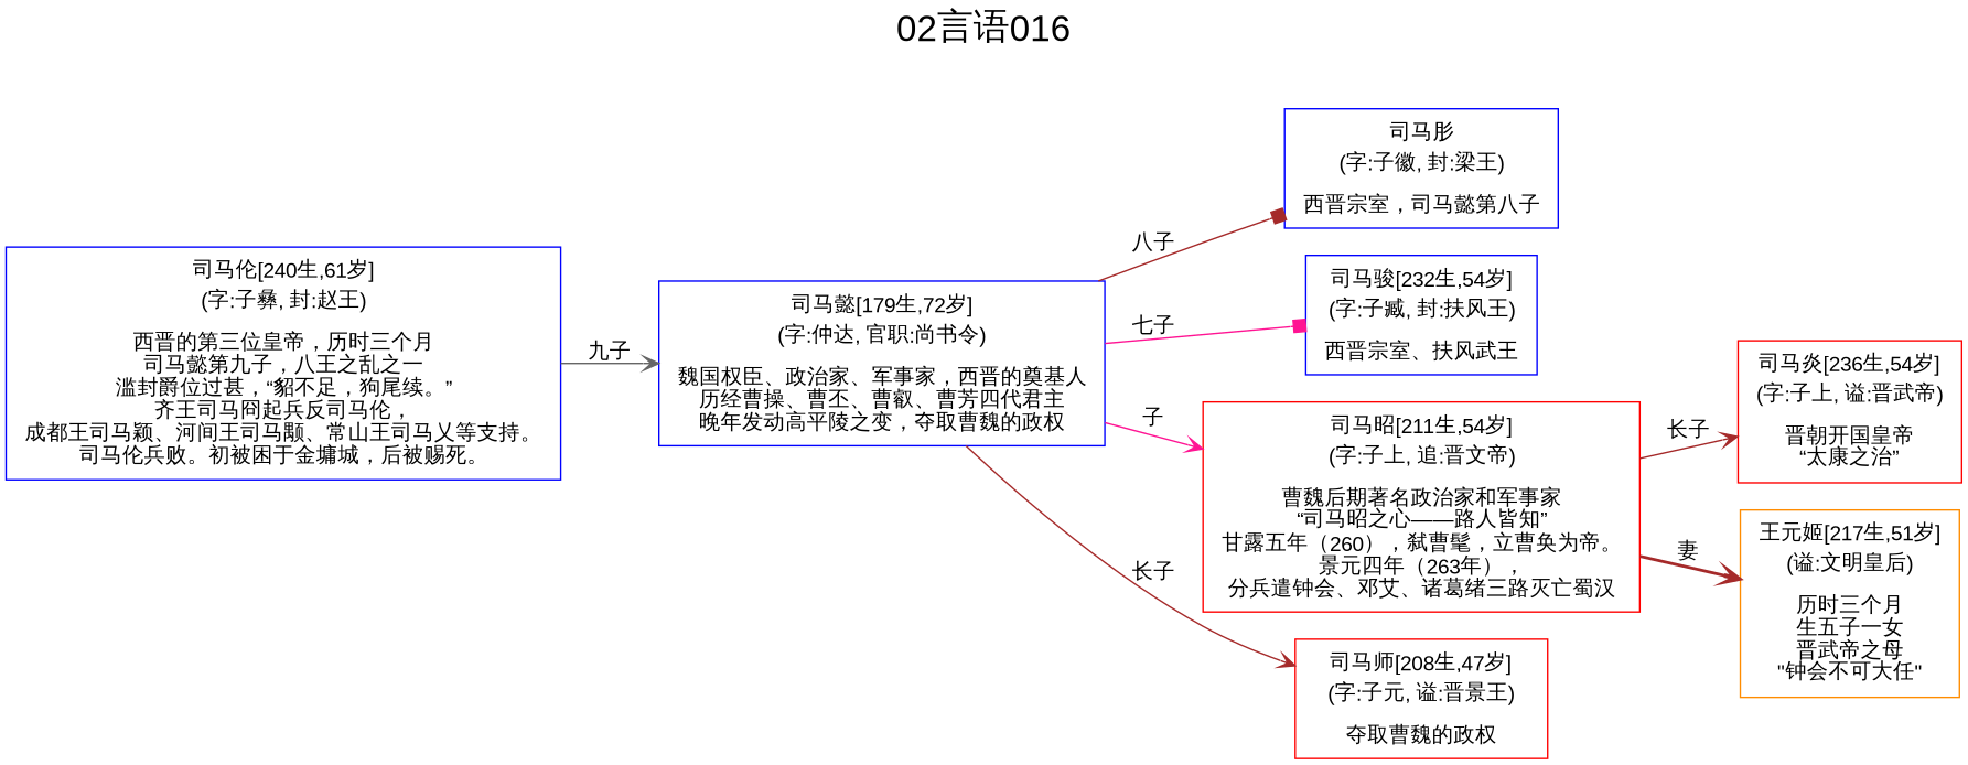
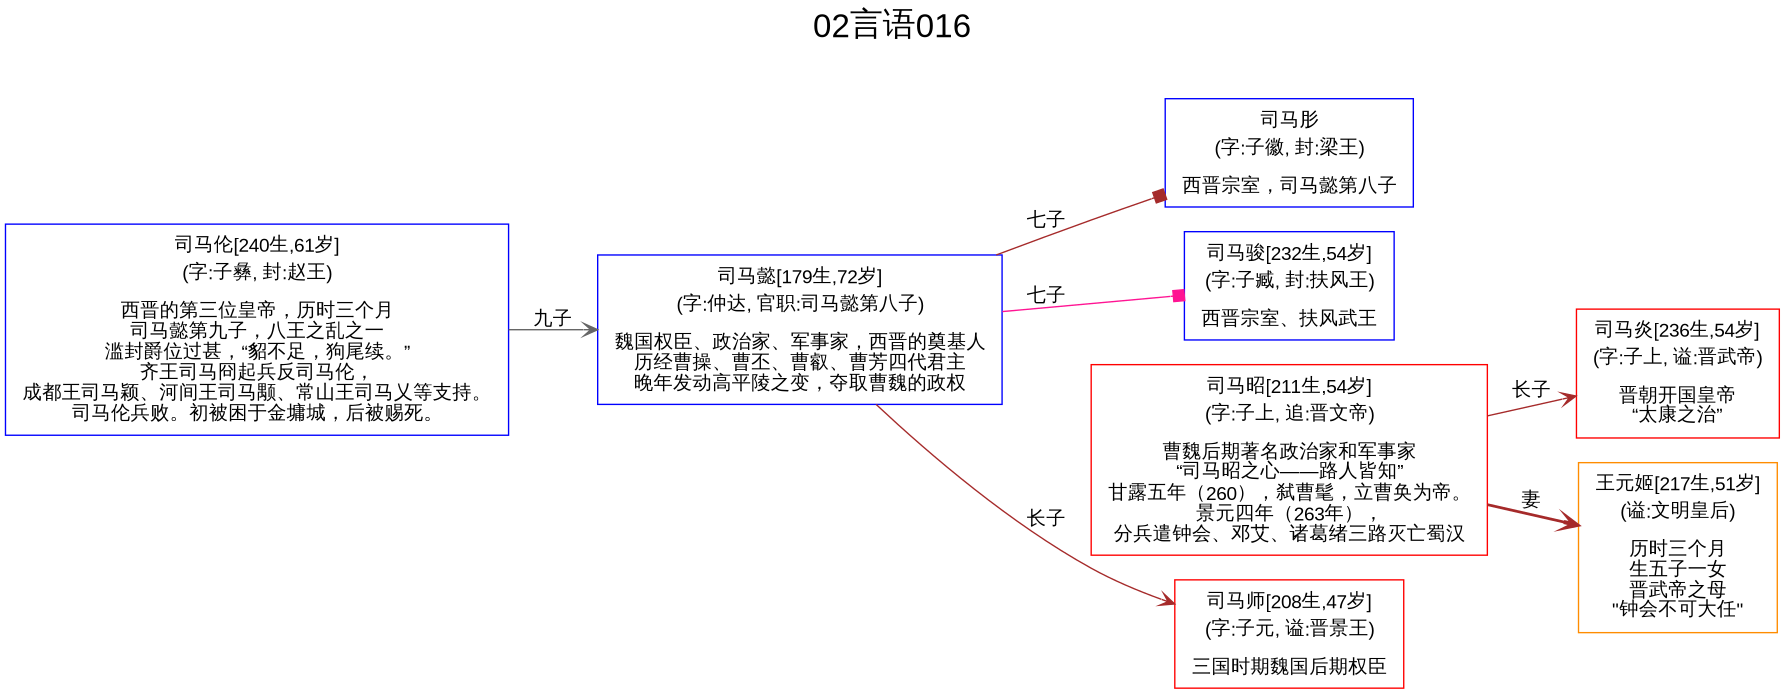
  digraph {
    color=lightgrey
    fontname="Liberation Sans"
    fontsize=24
    label="02言语016"
    labelloc=t
    rankdir=LR
    ranksep=0.5
    style=filled
    node [color=blue fontname="Liberation Sans" shape=box]
    edge [arrowhead=vee color=brown fontname="Liberation Sans" style=solid]
-   n1 [label=<<table border="0" cellborder="0"><tr><td>司马懿[179生,72岁]</td></tr><tr><td>(字:仲达, 官职:尚书令)</td></tr><tr><td></td></tr><tr><td>魏国权臣、政治家、军事家，西晋的奠基人<br/>历经曹操、曹丕、曹叡、曹芳四代君主<br/>晚年发动高平陵之变，夺取曹魏的政权<br/></td></tr></table>>]
+   n1 [label=<<table border="0" cellborder="0"><tr><td>司马懿[179生,72岁]</td></tr><tr><td>(字:仲达, 官职:司马懿第八子)</td></tr><tr><td></td></tr><tr><td>魏国权臣、政治家、军事家，西晋的奠基人<br/>历经曹操、曹丕、曹叡、曹芳四代君主<br/>晚年发动高平陵之变，夺取曹魏的政权<br/></td></tr></table>>]
    n2 [label=<<table border="0" cellborder="0"><tr><td>司马肜</td></tr><tr><td>(字:子徽, 封:梁王)</td></tr><tr><td></td></tr><tr><td>西晋宗室，司马懿第八子<br/></td></tr></table>>]
    n3 [label=<<table border="0" cellborder="0"><tr><td>司马骏[232生,54岁]</td></tr><tr><td>(字:子臧, 封:扶风王)</td></tr><tr><td></td></tr><tr><td>西晋宗室、扶风武王<br/></td></tr></table>>]
    n4 [color=red label=<<table border="0" cellborder="0"><tr><td>司马昭[211生,54岁]</td></tr><tr><td>(字:子上, 追:晋文帝)</td></tr><tr><td></td></tr><tr><td>曹魏后期著名政治家和军事家<br/>“司马昭之心——路人皆知”<br/>甘露五年（260），弑曹髦，立曹奂为帝。<br/>景元四年（263年），<br/>分兵遣钟会、邓艾、诸葛绪三路灭亡蜀汉<br/></td></tr></table>>]
-   n5 [color=red label=<<table border="0" cellborder="0"><tr><td>司马师[208生,47岁]</td></tr><tr><td>(字:子元, 谥:晋景王)</td></tr><tr><td></td></tr><tr><td>夺取曹魏的政权<br/></td></tr></table>>]
+   n5 [color=red label=<<table border="0" cellborder="0"><tr><td>司马师[208生,47岁]</td></tr><tr><td>(字:子元, 谥:晋景王)</td></tr><tr><td></td></tr><tr><td>三国时期魏国后期权臣<br/></td></tr></table>>]
    n6 [label=<<table border="0" cellborder="0"><tr><td>司马伦[240生,61岁]</td></tr><tr><td>(字:子彝, 封:赵王)</td></tr><tr><td></td></tr><tr><td>西晋的第三位皇帝，历时三个月<br/>司马懿第九子，八王之乱之一<br/>滥封爵位过甚，“貂不足，狗尾续。”<br/>齐王司马冏起兵反司马伦，<br/>成都王司马颖、河间王司马颙、常山王司马乂等支持。<br/>司马伦兵败。初被困于金墉城，后被赐死。<br/></td></tr></table>>]
    n7 [color=red label=<<table border="0" cellborder="0"><tr><td>司马炎[236生,54岁]</td></tr><tr><td>(字:子上, 谥:晋武帝)</td></tr><tr><td></td></tr><tr><td>晋朝开国皇帝<br/>“太康之治”<br/></td></tr></table>>]
    n8 [color=darkorange label=<<table border="0" cellborder="0"><tr><td>王元姬[217生,51岁]</td></tr><tr><td>(谥:文明皇后)</td></tr><tr><td></td></tr><tr><td>历时三个月<br/>生五子一女<br/>晋武帝之母<br/>"钟会不可大任"<br/></td></tr></table>>]
-   n1 -> n2 [arrowhead=box label="八子"]
+   n1 -> n2 [arrowhead=box label="七子"]
    n1 -> n3 [arrowhead=box color=deeppink label="七子"]
-   n1 -> n4 [color=deeppink label="子"]
    n1 -> n5 [label="长子"]
    n4 -> n7 [label="长子"]
    n4 -> n8 [label="妻" style=bold]
    n6 -> n1 [color=gray40 label="九子"]
  }
